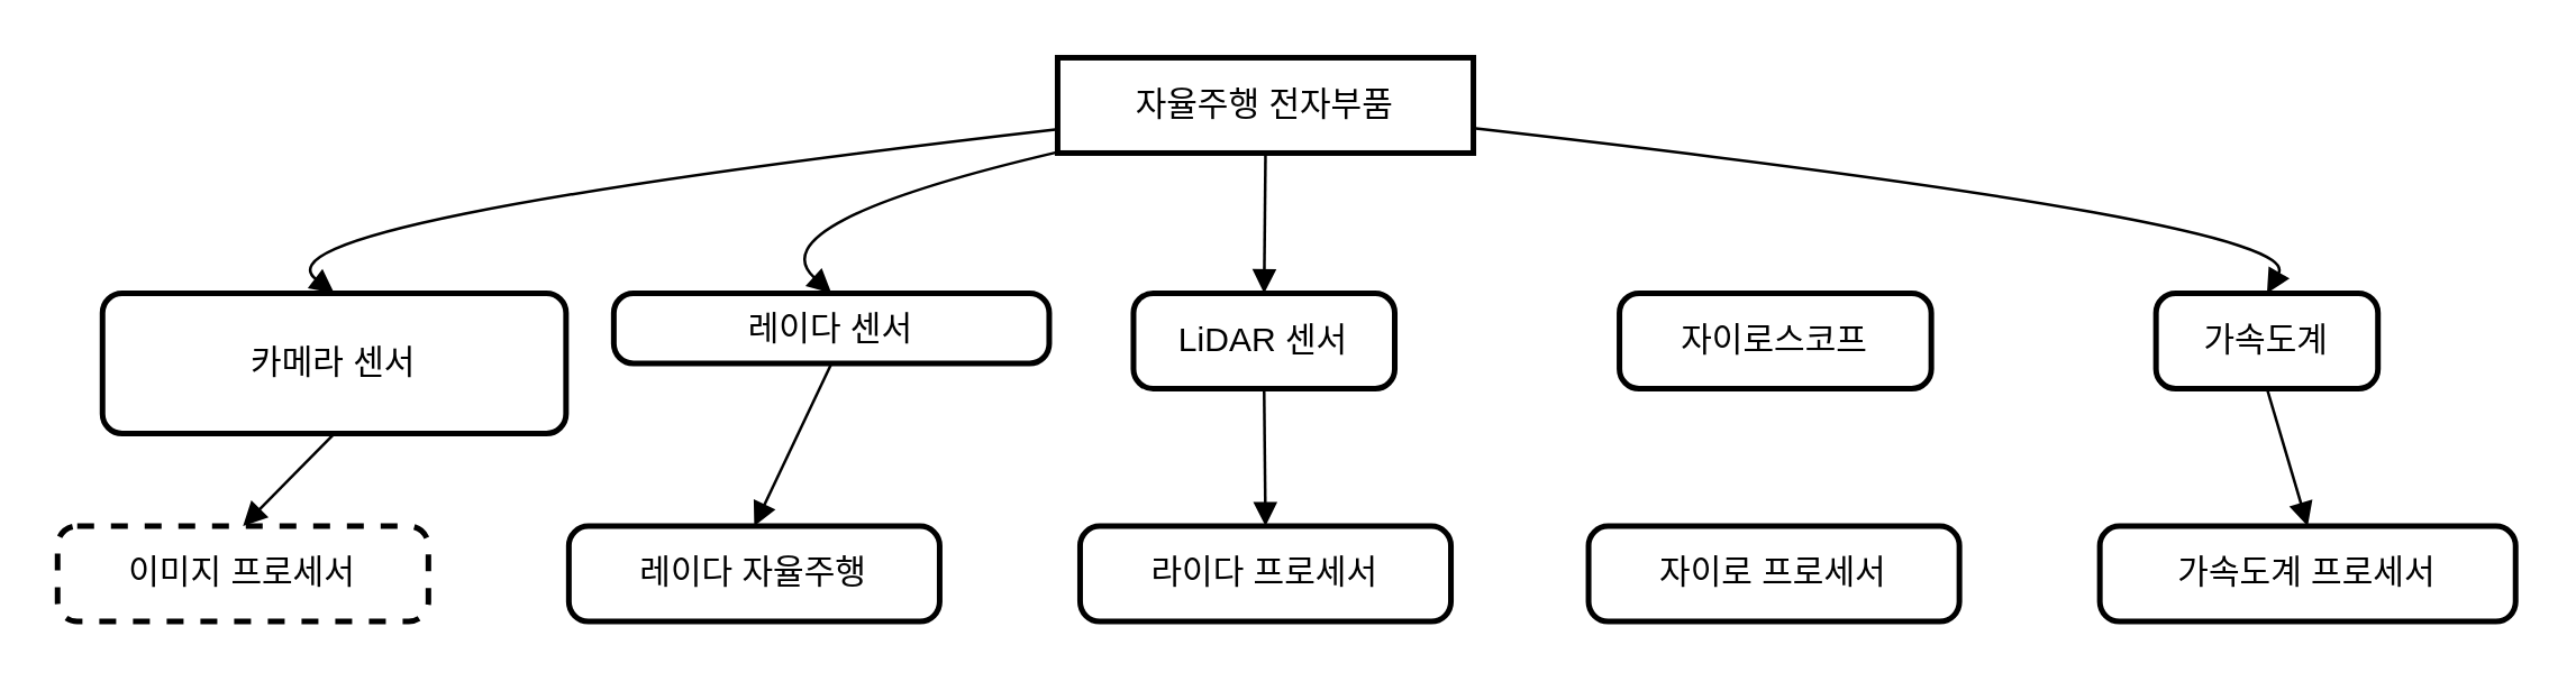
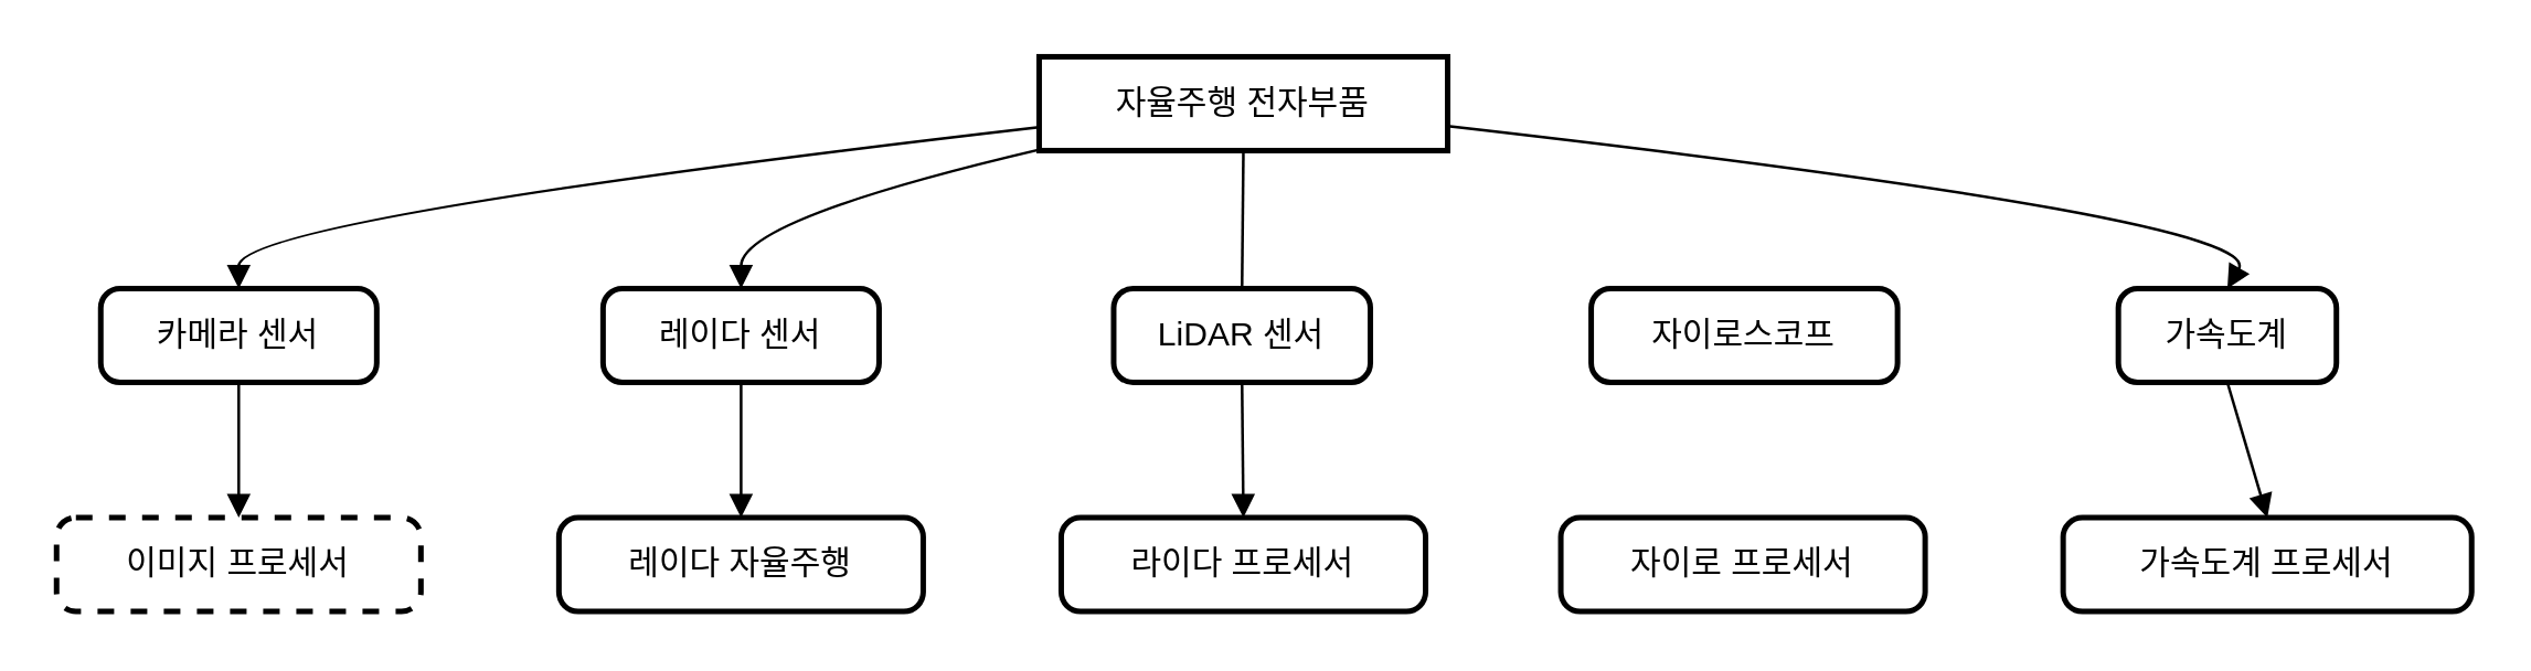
  <mxCell id="0" />
  <mxCell id="1" parent="0" />
  <mxCell id="2" value="자율주행 전자부품" style="whiteSpace=wrap;strokeWidth=2;" vertex="1" parent="1"><mxGeometry x="376" width="148" height="34" as="geometry" y="20" /></mxCell>
- <mxCell id="3" value="카메라 센서" style="rounded=1;absoluteArcSize=1;arcSize=14;whiteSpace=wrap;strokeWidth=2;" vertex="1" parent="1"><mxGeometry x="36" y="104" width="165" height="50" as="geometry" /></mxCell>
- <mxCell id="4" value="레이다 센서" style="rounded=1;absoluteArcSize=1;arcSize=14;whiteSpace=wrap;strokeWidth=2;" vertex="1" parent="1"><mxGeometry x="218" y="104" width="155" height="25" as="geometry" /></mxCell>
+ <mxCell id="3" value="카메라 센서" style="rounded=1;absoluteArcSize=1;arcSize=14;whiteSpace=wrap;strokeWidth=2;" vertex="1" parent="1"><mxGeometry x="36" y="104" width="100" height="34" as="geometry" /></mxCell>
+ <mxCell id="4" value="레이다 센서" style="rounded=1;absoluteArcSize=1;arcSize=14;whiteSpace=wrap;strokeWidth=2;" vertex="1" parent="1"><mxGeometry x="218" y="104" width="100" height="34" as="geometry" /></mxCell>
  <mxCell id="5" value="LiDAR 센서" style="rounded=1;absoluteArcSize=1;arcSize=14;whiteSpace=wrap;strokeWidth=2;" vertex="1" parent="1"><mxGeometry x="403" y="104" width="93" height="34" as="geometry" /></mxCell>
  <mxCell id="6" value="자이로스코프" style="rounded=1;absoluteArcSize=1;arcSize=14;whiteSpace=wrap;strokeWidth=2;" vertex="1" parent="1"><mxGeometry x="576" y="104" width="111" height="34" as="geometry" /></mxCell>
  <mxCell id="7" value="가속도계" style="rounded=1;absoluteArcSize=1;arcSize=14;whiteSpace=wrap;strokeWidth=2;" vertex="1" parent="1"><mxGeometry x="767" y="104" width="79" height="34" as="geometry" /></mxCell>
  <mxCell id="8" value="이미지 프로세서" style="rounded=1;absoluteArcSize=1;arcSize=14;whiteSpace=wrap;strokeWidth=2;dashed=1;" vertex="1" parent="1"><mxGeometry y="187" width="132" height="34" as="geometry" x="20" /></mxCell>
  <mxCell id="9" value="레이다 자율주행" style="rounded=1;absoluteArcSize=1;arcSize=14;whiteSpace=wrap;strokeWidth=2;" vertex="1" parent="1"><mxGeometry x="202" y="187" width="132" height="34" as="geometry" /></mxCell>
  <mxCell id="10" value="라이다 프로세서" style="rounded=1;absoluteArcSize=1;arcSize=14;whiteSpace=wrap;strokeWidth=2;" vertex="1" parent="1"><mxGeometry x="384" y="187" width="132" height="34" as="geometry" /></mxCell>
  <mxCell id="11" value="자이로 프로세서" style="rounded=1;absoluteArcSize=1;arcSize=14;whiteSpace=wrap;strokeWidth=2;" vertex="1" parent="1"><mxGeometry x="565" y="187" width="132" height="34" as="geometry" /></mxCell>
  <mxCell id="12" value="가속도계 프로세서" style="rounded=1;absoluteArcSize=1;arcSize=14;whiteSpace=wrap;strokeWidth=2;" vertex="1" parent="1"><mxGeometry x="747" y="187" width="148" height="34" as="geometry" /></mxCell>
  <mxCell id="13" value="" style="curved=1;startArrow=none;endArrow=block;exitX=0;exitY=0.75;entryX=0.5;entryY=-0.01;" edge="1" parent="1" source="2" target="3"><mxGeometry relative="1" as="geometry"><Array as="points"><mxPoint x="86" y="79" /></Array></mxGeometry></mxCell>
  <mxCell id="14" value="" style="curved=1;startArrow=none;endArrow=block;exitX=0;exitY=0.99;entryX=0.5;entryY=-0.01;" edge="1" parent="1" source="2" target="4"><mxGeometry relative="1" as="geometry"><Array as="points"><mxPoint x="268" y="79" /></Array></mxGeometry></mxCell>
- <mxCell id="15" value="" style="curved=1;startArrow=none;endArrow=block;exitX=0.5;exitY=0.99;entryX=0.5;entryY=-0.01;" edge="1" parent="1" source="2" target="5"><mxGeometry relative="1" as="geometry"><Array as="points" /></mxGeometry></mxCell>
+ <mxCell id="15" value="" style="curved=1;startArrow=none;endArrow=none;exitX=0.5;exitY=0.99;entryX=0.5;entryY=-0.01;" edge="1" parent="1" source="2" target="5"><mxGeometry relative="1" as="geometry"><Array as="points" /></mxGeometry></mxCell>
  <mxCell id="16" value="" style="curved=1;startArrow=none;endArrow=block;exitX=1;exitY=0.74;entryX=0.5;entryY=-0.01;" edge="1" parent="1" source="2" target="7"><mxGeometry relative="1" as="geometry"><Array as="points"><mxPoint x="821" y="79" /></Array></mxGeometry></mxCell>
  <mxCell id="17" value="" style="curved=1;startArrow=none;endArrow=block;exitX=0.5;exitY=0.98;entryX=0.5;entryY=0.01;" edge="1" parent="1" source="3" target="8"><mxGeometry relative="1" as="geometry"><Array as="points" /></mxGeometry></mxCell>
  <mxCell id="18" value="" style="curved=1;startArrow=none;endArrow=block;exitX=0.5;exitY=0.98;entryX=0.5;entryY=0.01;" edge="1" parent="1" source="4" target="9"><mxGeometry relative="1" as="geometry"><Array as="points" /></mxGeometry></mxCell>
  <mxCell id="19" value="" style="curved=1;startArrow=none;endArrow=block;exitX=0.5;exitY=0.98;entryX=0.5;entryY=0.01;" edge="1" parent="1" source="5" target="10"><mxGeometry relative="1" as="geometry"><Array as="points" /></mxGeometry></mxCell>
  <mxCell id="20" value="" style="curved=1;startArrow=none;endArrow=block;exitX=0.5;exitY=0.98;entryX=0.5;entryY=0.01;" edge="1" parent="1" source="7" target="12"><mxGeometry relative="1" as="geometry"><Array as="points" /></mxGeometry></mxCell>
